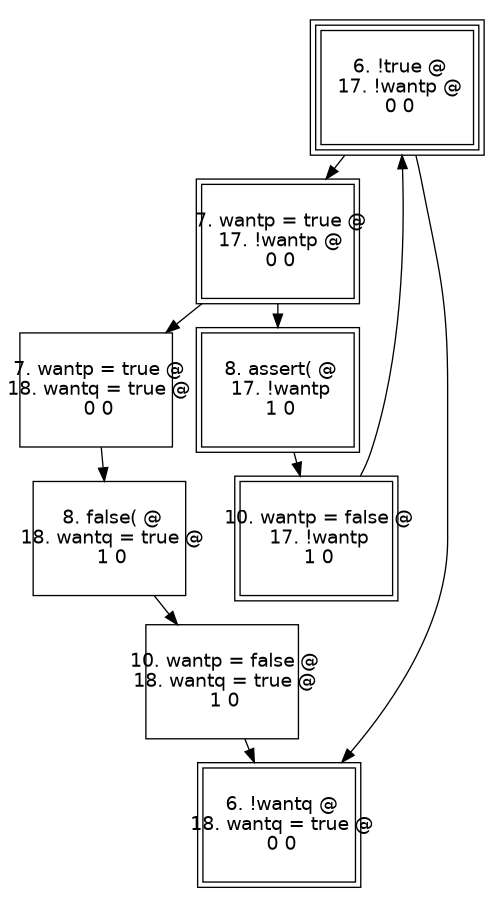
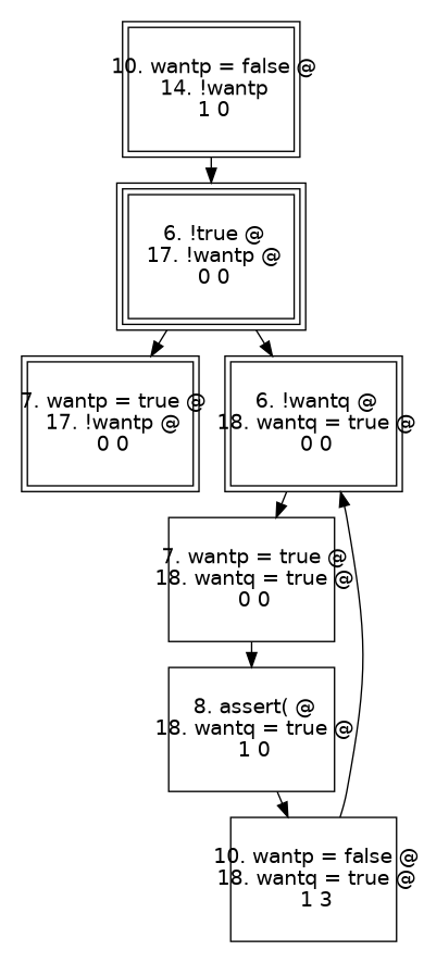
  digraph {
    ranksep=.25
    node [fixedsize=true fontname=Helvetica fontsize=14 peripheries=2 shape=box]
    n1 [height=1.2 label=" 6. !true @\n 17. !wantp @\n 0 0\n" peripheries=3 width=1.6]
    n2 [height=1.2 label=" 7. wantp = true @\n 17. !wantp @\n 0 0\n" width=1.6]
    n3 [height=1.2 label=" 6. !wantq @\n 18. wantq = true @\n 0 0\n" width=1.6]
-   n4 [height=1.2 label=" 8. assert( @\n 17. !wantp\n 1 0\n" width=1.6]
    n5 [height=1.2 label=" 7. wantp = true @\n 18. wantq = true @\n 0 0\n" peripheries=1 width=1.6]
-   n6 [height=1.2 label=" 10. wantp = false @\n 17. !wantp\n 1 0\n" width=1.6]
-   n7 [height=1.2 label=" 8. false( @\n 18. wantq = true @\n 1 0\n" peripheries=1 width=1.6]
-   n8 [height=1.2 label=" 10. wantp = false @\n 18. wantq = true @\n 1 0\n" peripheries=1 width=1.6]
+   n6 [height=1.2 label=" 10. wantp = false @\n 14. !wantp\n 1 0\n" width=1.6]
+   n7 [height=1.2 label=" 8. assert( @\n 18. wantq = true @\n 1 0\n" peripheries=1 width=1.6]
+   n8 [height=1.2 label=" 10. wantp = false @\n 18. wantq = true @\n 1 3\n" peripheries=1 width=1.6]
    n1 -> n2
    n1 -> n3
-   n2 -> n4
-   n2 -> n5
-   n4 -> n6
+   n3 -> n5
    n5 -> n7
    n6 -> n1
    n7 -> n8
    n8 -> n3
  }
